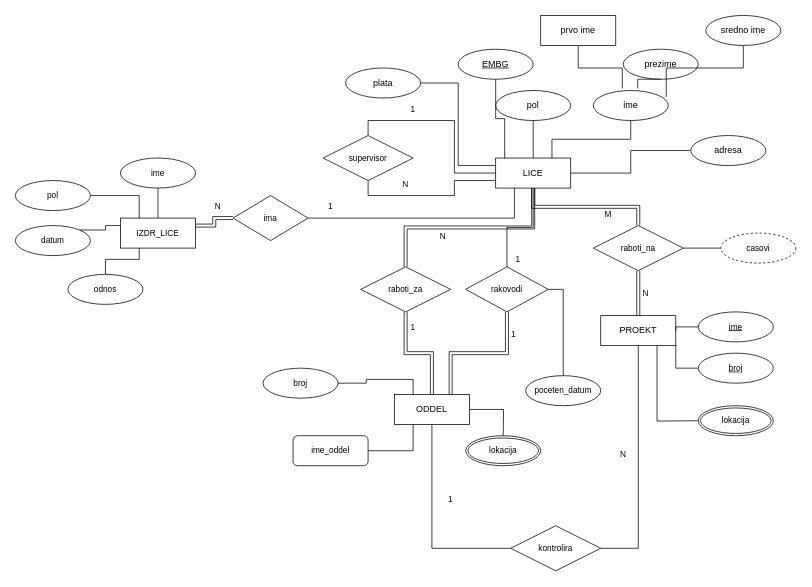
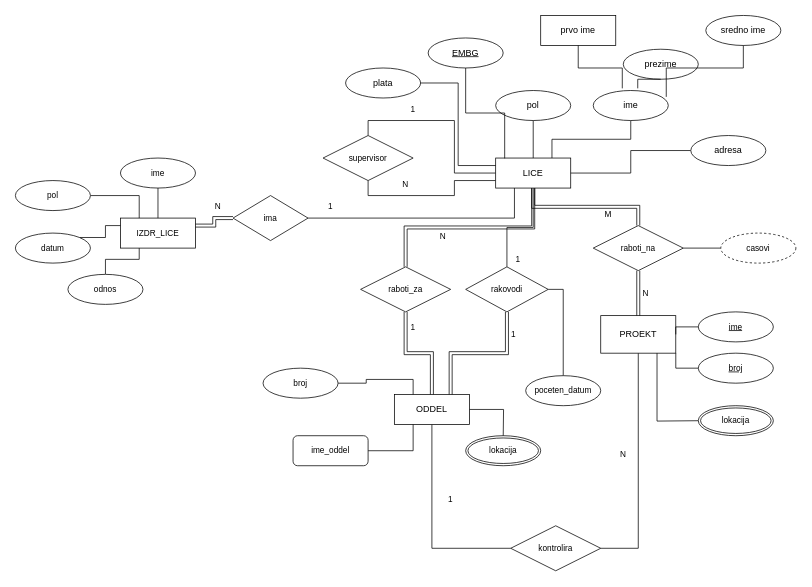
  <mxCell id="0" />
  <mxCell id="1" parent="0" />
  <mxCell id="2" style="edgeStyle=orthogonalEdgeStyle;shape=link;rounded=0;orthogonalLoop=1;jettySize=auto;html=1;exitX=0.5;exitY=1;exitDx=0;exitDy=0;entryX=0.5;entryY=0;entryDx=0;entryDy=0;strokeColor=default;align=center;verticalAlign=middle;fontFamily=Helvetica;fontSize=11;fontColor=default;labelBackgroundColor=default;endArrow=none;endFill=0;" parent="1" source="7" target="30" edge="1"><mxGeometry relative="1" as="geometry" /></mxCell>
  <mxCell id="3" style="edgeStyle=orthogonalEdgeStyle;shape=link;rounded=0;orthogonalLoop=1;jettySize=auto;html=1;exitX=0.5;exitY=1;exitDx=0;exitDy=0;strokeColor=default;align=center;verticalAlign=middle;fontFamily=Helvetica;fontSize=11;fontColor=default;labelBackgroundColor=default;endArrow=none;endFill=0;" parent="1" source="7" target="32" edge="1"><mxGeometry relative="1" as="geometry"><Array as="points"><mxPoint x="710" y="275" /><mxPoint x="850" y="275" /></Array></mxGeometry></mxCell>
  <mxCell id="4" style="edgeStyle=orthogonalEdgeStyle;shape=connector;rounded=0;orthogonalLoop=1;jettySize=auto;html=1;exitX=0;exitY=0.5;exitDx=0;exitDy=0;entryX=0.5;entryY=0;entryDx=0;entryDy=0;strokeColor=default;align=center;verticalAlign=middle;fontFamily=Helvetica;fontSize=11;fontColor=default;labelBackgroundColor=default;endArrow=none;endFill=0;" parent="1" source="7" target="39" edge="1"><mxGeometry relative="1" as="geometry" /></mxCell>
  <mxCell id="5" style="edgeStyle=orthogonalEdgeStyle;shape=connector;rounded=0;orthogonalLoop=1;jettySize=auto;html=1;exitX=0;exitY=0.75;exitDx=0;exitDy=0;entryX=0.5;entryY=1;entryDx=0;entryDy=0;strokeColor=default;align=center;verticalAlign=middle;fontFamily=Helvetica;fontSize=11;fontColor=default;labelBackgroundColor=default;endArrow=none;endFill=0;" parent="1" source="7" target="39" edge="1"><mxGeometry relative="1" as="geometry" /></mxCell>
  <mxCell id="6" style="edgeStyle=orthogonalEdgeStyle;shape=connector;rounded=0;orthogonalLoop=1;jettySize=auto;html=1;exitX=0.5;exitY=1;exitDx=0;exitDy=0;entryX=0.5;entryY=0;entryDx=0;entryDy=0;strokeColor=default;align=center;verticalAlign=middle;fontFamily=Helvetica;fontSize=11;fontColor=default;labelBackgroundColor=default;endArrow=none;endFill=0;" parent="1" source="7" target="48" edge="1"><mxGeometry relative="1" as="geometry" /></mxCell>
  <mxCell id="7" value="LICE" style="whiteSpace=wrap;html=1;align=center;" parent="1" vertex="1"><mxGeometry x="660" y="210" width="100" height="40" as="geometry" /></mxCell>
- <mxCell id="8" value="EMBG" style="ellipse;whiteSpace=wrap;html=1;align=center;fontStyle=4" parent="1" vertex="1"><mxGeometry x="610" y="65" width="100" height="40" as="geometry" /></mxCell>
+ <mxCell id="8" value="EMBG" style="ellipse;whiteSpace=wrap;html=1;align=center;fontStyle=4" parent="1" vertex="1"><mxGeometry x="570" y="50" width="100" height="40" as="geometry" /></mxCell>
  <mxCell id="9" style="edgeStyle=orthogonalEdgeStyle;shape=connector;rounded=0;orthogonalLoop=1;jettySize=auto;html=1;exitX=0.5;exitY=1;exitDx=0;exitDy=0;strokeColor=default;align=center;verticalAlign=middle;fontFamily=Helvetica;fontSize=11;fontColor=default;labelBackgroundColor=default;endArrow=none;endFill=0;" parent="1" source="10" target="7" edge="1"><mxGeometry relative="1" as="geometry" /></mxCell>
  <mxCell id="10" value="pol" style="ellipse;whiteSpace=wrap;html=1;align=center;" parent="1" vertex="1"><mxGeometry x="660" y="120" width="100" height="40" as="geometry" /></mxCell>
  <mxCell id="11" style="edgeStyle=orthogonalEdgeStyle;shape=connector;rounded=0;orthogonalLoop=1;jettySize=auto;html=1;exitX=0.5;exitY=1;exitDx=0;exitDy=0;entryX=0.75;entryY=0;entryDx=0;entryDy=0;strokeColor=default;align=center;verticalAlign=middle;fontFamily=Helvetica;fontSize=11;fontColor=default;labelBackgroundColor=default;endArrow=none;endFill=0;" parent="1" source="12" target="7" edge="1"><mxGeometry relative="1" as="geometry" /></mxCell>
  <mxCell id="12" value="ime" style="ellipse;whiteSpace=wrap;html=1;align=center;" parent="1" vertex="1"><mxGeometry x="790" y="120" width="100" height="40" as="geometry" /></mxCell>
  <mxCell id="13" style="edgeStyle=orthogonalEdgeStyle;shape=connector;rounded=0;orthogonalLoop=1;jettySize=auto;html=1;exitX=1;exitY=0.5;exitDx=0;exitDy=0;entryX=0;entryY=0.25;entryDx=0;entryDy=0;strokeColor=default;align=center;verticalAlign=middle;fontFamily=Helvetica;fontSize=11;fontColor=default;labelBackgroundColor=default;endArrow=none;endFill=0;" parent="1" source="14" target="7" edge="1"><mxGeometry relative="1" as="geometry" /></mxCell>
  <mxCell id="14" value="plata" style="ellipse;whiteSpace=wrap;html=1;align=center;" parent="1" vertex="1"><mxGeometry x="460" y="90" width="100" height="40" as="geometry" /></mxCell>
  <mxCell id="15" style="edgeStyle=orthogonalEdgeStyle;shape=connector;rounded=0;orthogonalLoop=1;jettySize=auto;html=1;exitX=0;exitY=0.5;exitDx=0;exitDy=0;strokeColor=default;align=center;verticalAlign=middle;fontFamily=Helvetica;fontSize=11;fontColor=default;labelBackgroundColor=default;endArrow=none;endFill=0;" parent="1" source="16" target="7" edge="1"><mxGeometry relative="1" as="geometry" /></mxCell>
  <mxCell id="16" value="adresa" style="ellipse;whiteSpace=wrap;html=1;align=center;" parent="1" vertex="1"><mxGeometry x="920" y="180" width="100" height="40" as="geometry" /></mxCell>
  <mxCell id="17" value="sredno ime" style="ellipse;whiteSpace=wrap;html=1;align=center;" parent="1" vertex="1"><mxGeometry x="940" y="20" width="100" height="40" as="geometry" /></mxCell>
  <mxCell id="18" value="prezime" style="ellipse;whiteSpace=wrap;html=1;align=center;" parent="1" vertex="1"><mxGeometry x="830" y="65" width="100" height="40" as="geometry" /></mxCell>
  <mxCell id="19" value="prvo ime" style="whiteSpace=wrap;html=1;align=center;rounded=0;" parent="1" vertex="1"><mxGeometry x="720" y="20" width="100" height="40" as="geometry" /></mxCell>
  <mxCell id="20" style="edgeStyle=orthogonalEdgeStyle;shape=connector;rounded=0;orthogonalLoop=1;jettySize=auto;html=1;exitX=0.5;exitY=1;exitDx=0;exitDy=0;entryX=0.12;entryY=0.012;entryDx=0;entryDy=0;entryPerimeter=0;strokeColor=default;align=center;verticalAlign=middle;fontFamily=Helvetica;fontSize=11;fontColor=default;labelBackgroundColor=default;endArrow=none;endFill=0;" parent="1" source="8" target="7" edge="1"><mxGeometry relative="1" as="geometry" /></mxCell>
  <mxCell id="21" style="edgeStyle=orthogonalEdgeStyle;shape=connector;rounded=0;orthogonalLoop=1;jettySize=auto;html=1;exitX=0.5;exitY=1;exitDx=0;exitDy=0;entryX=0.387;entryY=-0.071;entryDx=0;entryDy=0;entryPerimeter=0;strokeColor=default;align=center;verticalAlign=middle;fontFamily=Helvetica;fontSize=11;fontColor=default;labelBackgroundColor=default;endArrow=none;endFill=0;" parent="1" source="19" target="12" edge="1"><mxGeometry relative="1" as="geometry" /></mxCell>
  <mxCell id="22" style="edgeStyle=orthogonalEdgeStyle;shape=connector;rounded=0;orthogonalLoop=1;jettySize=auto;html=1;exitX=0.5;exitY=1;exitDx=0;exitDy=0;entryX=0.593;entryY=-0.071;entryDx=0;entryDy=0;entryPerimeter=0;strokeColor=default;align=center;verticalAlign=middle;fontFamily=Helvetica;fontSize=11;fontColor=default;labelBackgroundColor=default;endArrow=none;endFill=0;" parent="1" source="18" target="12" edge="1"><mxGeometry relative="1" as="geometry" /></mxCell>
  <mxCell id="23" style="edgeStyle=orthogonalEdgeStyle;shape=connector;rounded=0;orthogonalLoop=1;jettySize=auto;html=1;exitX=0.5;exitY=1;exitDx=0;exitDy=0;entryX=0.973;entryY=0.212;entryDx=0;entryDy=0;entryPerimeter=0;strokeColor=default;align=center;verticalAlign=middle;fontFamily=Helvetica;fontSize=11;fontColor=default;labelBackgroundColor=default;endArrow=none;endFill=0;" parent="1" source="17" target="12" edge="1"><mxGeometry relative="1" as="geometry" /></mxCell>
  <mxCell id="24" style="edgeStyle=orthogonalEdgeStyle;shape=connector;rounded=0;orthogonalLoop=1;jettySize=auto;html=1;exitX=1;exitY=0.5;exitDx=0;exitDy=0;entryX=0.5;entryY=0;entryDx=0;entryDy=0;strokeColor=default;align=center;verticalAlign=middle;fontFamily=Helvetica;fontSize=11;fontColor=default;labelBackgroundColor=default;endArrow=none;endFill=0;" parent="1" source="26" edge="1"><mxGeometry relative="1" as="geometry"><mxPoint x="670" y="585" as="targetPoint" /></mxGeometry></mxCell>
  <mxCell id="25" style="edgeStyle=orthogonalEdgeStyle;shape=connector;rounded=0;orthogonalLoop=1;jettySize=auto;html=1;exitX=0.5;exitY=1;exitDx=0;exitDy=0;entryX=0;entryY=0.5;entryDx=0;entryDy=0;strokeColor=default;align=center;verticalAlign=middle;fontFamily=Helvetica;fontSize=11;fontColor=default;labelBackgroundColor=default;endArrow=none;endFill=0;" parent="1" source="26" target="53" edge="1"><mxGeometry relative="1" as="geometry" /></mxCell>
  <mxCell id="26" value="ODDEL" style="whiteSpace=wrap;html=1;align=center;" parent="1" vertex="1"><mxGeometry x="525" y="525" width="100" height="40" as="geometry" /></mxCell>
  <mxCell id="27" style="edgeStyle=orthogonalEdgeStyle;shape=connector;rounded=0;orthogonalLoop=1;jettySize=auto;html=1;exitX=0.5;exitY=1;exitDx=0;exitDy=0;entryX=1;entryY=0.5;entryDx=0;entryDy=0;strokeColor=default;align=center;verticalAlign=middle;fontFamily=Helvetica;fontSize=11;fontColor=default;labelBackgroundColor=default;endArrow=none;endFill=0;" parent="1" source="28" target="53" edge="1"><mxGeometry relative="1" as="geometry" /></mxCell>
- <mxCell id="28" value="PROEKT" style="whiteSpace=wrap;html=1;align=center;" parent="1" vertex="1"><mxGeometry x="800" y="420" width="100" height="40" as="geometry" /></mxCell>
+ <mxCell id="28" value="PROEKT" style="whiteSpace=wrap;html=1;align=center;" parent="1" vertex="1"><mxGeometry x="800" y="420" width="100" height="50" as="geometry" /></mxCell>
  <mxCell id="29" style="edgeStyle=orthogonalEdgeStyle;shape=link;rounded=0;orthogonalLoop=1;jettySize=auto;html=1;exitX=0.5;exitY=1;exitDx=0;exitDy=0;entryX=0.5;entryY=0;entryDx=0;entryDy=0;strokeColor=default;align=center;verticalAlign=middle;fontFamily=Helvetica;fontSize=11;fontColor=default;labelBackgroundColor=default;endArrow=none;endFill=0;" parent="1" source="30" target="26" edge="1"><mxGeometry relative="1" as="geometry" /></mxCell>
  <mxCell id="30" value="raboti_za" style="shape=rhombus;perimeter=rhombusPerimeter;whiteSpace=wrap;html=1;align=center;fontFamily=Helvetica;fontSize=11;fontColor=default;labelBackgroundColor=default;" parent="1" vertex="1"><mxGeometry x="480" y="355" width="120" height="60" as="geometry" /></mxCell>
  <mxCell id="31" style="edgeStyle=orthogonalEdgeStyle;shape=connector;rounded=0;orthogonalLoop=1;jettySize=auto;html=1;exitX=1;exitY=0.5;exitDx=0;exitDy=0;strokeColor=default;align=center;verticalAlign=middle;fontFamily=Helvetica;fontSize=11;fontColor=default;labelBackgroundColor=default;endArrow=none;endFill=0;" parent="1" source="32" target="38" edge="1"><mxGeometry relative="1" as="geometry" /></mxCell>
  <mxCell id="32" value="raboti_na" style="shape=rhombus;perimeter=rhombusPerimeter;whiteSpace=wrap;html=1;align=center;fontFamily=Helvetica;fontSize=11;fontColor=default;labelBackgroundColor=default;" parent="1" vertex="1"><mxGeometry x="790" y="300" width="120" height="60" as="geometry" /></mxCell>
  <mxCell id="33" value="1" style="text;html=1;whiteSpace=wrap;strokeColor=none;fillColor=none;align=center;verticalAlign=middle;rounded=0;fontFamily=Helvetica;fontSize=11;fontColor=default;labelBackgroundColor=default;" parent="1" vertex="1"><mxGeometry x="520" y="420" width="60" height="30" as="geometry" /></mxCell>
  <mxCell id="34" value="N" style="text;html=1;whiteSpace=wrap;strokeColor=none;fillColor=none;align=center;verticalAlign=middle;rounded=0;fontFamily=Helvetica;fontSize=11;fontColor=default;labelBackgroundColor=default;" parent="1" vertex="1"><mxGeometry x="560" y="300" width="60" height="30" as="geometry" /></mxCell>
  <mxCell id="35" value="" style="edgeStyle=orthogonalEdgeStyle;shape=link;rounded=0;orthogonalLoop=1;jettySize=auto;html=1;exitX=0.5;exitY=1;exitDx=0;exitDy=0;strokeColor=default;align=center;verticalAlign=middle;fontFamily=Helvetica;fontSize=11;fontColor=default;labelBackgroundColor=default;endArrow=none;endFill=0;entryX=0.5;entryY=0;entryDx=0;entryDy=0;" parent="1" source="32" target="28" edge="1"><mxGeometry relative="1" as="geometry"><mxPoint x="850" y="360" as="sourcePoint" /><mxPoint x="850" y="410" as="targetPoint" /></mxGeometry></mxCell>
  <mxCell id="36" value="N" style="text;html=1;whiteSpace=wrap;strokeColor=none;fillColor=none;align=center;verticalAlign=middle;rounded=0;fontFamily=Helvetica;fontSize=11;fontColor=default;labelBackgroundColor=default;" parent="1" vertex="1"><mxGeometry x="830" y="375" width="60" height="30" as="geometry" /></mxCell>
  <mxCell id="37" value="М" style="text;html=1;whiteSpace=wrap;strokeColor=none;fillColor=none;align=center;verticalAlign=middle;rounded=0;fontFamily=Helvetica;fontSize=11;fontColor=default;labelBackgroundColor=default;" parent="1" vertex="1"><mxGeometry x="780" y="270" width="60" height="30" as="geometry" /></mxCell>
  <mxCell id="38" value="casovi" style="ellipse;whiteSpace=wrap;html=1;align=center;fontFamily=Helvetica;fontSize=11;fontColor=default;labelBackgroundColor=default;dashed=1;" parent="1" vertex="1"><mxGeometry x="960" y="310" width="100" height="40" as="geometry" /></mxCell>
  <mxCell id="39" value="supervisor" style="shape=rhombus;perimeter=rhombusPerimeter;whiteSpace=wrap;html=1;align=center;fontFamily=Helvetica;fontSize=11;fontColor=default;labelBackgroundColor=default;" parent="1" vertex="1"><mxGeometry x="430" y="180" width="120" height="60" as="geometry" /></mxCell>
  <mxCell id="40" value="1" style="text;html=1;whiteSpace=wrap;strokeColor=none;fillColor=none;align=center;verticalAlign=middle;rounded=0;fontFamily=Helvetica;fontSize=11;fontColor=default;labelBackgroundColor=default;" parent="1" vertex="1"><mxGeometry x="520" y="130" width="60" height="30" as="geometry" /></mxCell>
  <mxCell id="41" value="N" style="text;html=1;whiteSpace=wrap;strokeColor=none;fillColor=none;align=center;verticalAlign=middle;rounded=0;fontFamily=Helvetica;fontSize=11;fontColor=default;labelBackgroundColor=default;" parent="1" vertex="1"><mxGeometry x="510" y="230" width="60" height="30" as="geometry" /></mxCell>
  <mxCell id="42" style="edgeStyle=orthogonalEdgeStyle;shape=connector;rounded=0;orthogonalLoop=1;jettySize=auto;html=1;exitX=1;exitY=0.5;exitDx=0;exitDy=0;entryX=0.25;entryY=1;entryDx=0;entryDy=0;strokeColor=default;align=center;verticalAlign=middle;fontFamily=Helvetica;fontSize=11;fontColor=default;labelBackgroundColor=default;endArrow=none;endFill=0;" parent="1" source="43" target="26" edge="1"><mxGeometry relative="1" as="geometry" /></mxCell>
  <mxCell id="43" value="ime_oddel" style="whiteSpace=wrap;html=1;align=center;fontFamily=Helvetica;fontSize=11;fontColor=default;labelBackgroundColor=default;rounded=1;" parent="1" vertex="1"><mxGeometry x="390" y="580" width="100" height="40" as="geometry" /></mxCell>
  <mxCell id="44" style="edgeStyle=orthogonalEdgeStyle;shape=connector;rounded=0;orthogonalLoop=1;jettySize=auto;html=1;exitX=1;exitY=0.5;exitDx=0;exitDy=0;entryX=0.25;entryY=0;entryDx=0;entryDy=0;strokeColor=default;align=center;verticalAlign=middle;fontFamily=Helvetica;fontSize=11;fontColor=default;labelBackgroundColor=default;endArrow=none;endFill=0;" parent="1" source="45" target="26" edge="1"><mxGeometry relative="1" as="geometry" /></mxCell>
  <mxCell id="45" value="broj" style="ellipse;whiteSpace=wrap;html=1;align=center;fontFamily=Helvetica;fontSize=11;fontColor=default;labelBackgroundColor=default;" parent="1" vertex="1"><mxGeometry x="350" y="490" width="100" height="40" as="geometry" /></mxCell>
  <mxCell id="46" style="edgeStyle=orthogonalEdgeStyle;shape=link;rounded=0;orthogonalLoop=1;jettySize=auto;html=1;exitX=0.5;exitY=1;exitDx=0;exitDy=0;entryX=0.75;entryY=0;entryDx=0;entryDy=0;strokeColor=default;align=center;verticalAlign=middle;fontFamily=Helvetica;fontSize=11;fontColor=default;labelBackgroundColor=default;endArrow=none;endFill=0;" parent="1" source="48" target="26" edge="1"><mxGeometry relative="1" as="geometry" /></mxCell>
  <mxCell id="47" style="edgeStyle=orthogonalEdgeStyle;shape=connector;rounded=0;orthogonalLoop=1;jettySize=auto;html=1;exitX=1;exitY=0.5;exitDx=0;exitDy=0;entryX=0.5;entryY=0;entryDx=0;entryDy=0;strokeColor=default;align=center;verticalAlign=middle;fontFamily=Helvetica;fontSize=11;fontColor=default;labelBackgroundColor=default;endArrow=none;endFill=0;" parent="1" source="48" target="51" edge="1"><mxGeometry relative="1" as="geometry" /></mxCell>
  <mxCell id="48" value="rakovodi" style="shape=rhombus;perimeter=rhombusPerimeter;whiteSpace=wrap;html=1;align=center;fontFamily=Helvetica;fontSize=11;fontColor=default;labelBackgroundColor=default;" parent="1" vertex="1"><mxGeometry x="620" y="355" width="110" height="60" as="geometry" /></mxCell>
  <mxCell id="49" value="1" style="text;html=1;whiteSpace=wrap;strokeColor=none;fillColor=none;align=center;verticalAlign=middle;rounded=0;fontFamily=Helvetica;fontSize=11;fontColor=default;labelBackgroundColor=default;" parent="1" vertex="1"><mxGeometry x="660" y="330" width="60" height="30" as="geometry" /></mxCell>
  <mxCell id="50" value="1" style="text;html=1;whiteSpace=wrap;strokeColor=none;fillColor=none;align=center;verticalAlign=middle;rounded=0;fontFamily=Helvetica;fontSize=11;fontColor=default;labelBackgroundColor=default;" parent="1" vertex="1"><mxGeometry x="654" y="430" width="60" height="30" as="geometry" /></mxCell>
  <mxCell id="51" value="poceten_datum" style="ellipse;whiteSpace=wrap;html=1;align=center;fontFamily=Helvetica;fontSize=11;fontColor=default;labelBackgroundColor=default;" parent="1" vertex="1"><mxGeometry x="700" y="500" width="100" height="40" as="geometry" /></mxCell>
  <mxCell id="52" value="lokacija" style="ellipse;shape=doubleEllipse;margin=3;whiteSpace=wrap;html=1;align=center;fontFamily=Helvetica;fontSize=11;fontColor=default;labelBackgroundColor=default;" parent="1" vertex="1"><mxGeometry x="620" y="580" width="100" height="40" as="geometry" /></mxCell>
  <mxCell id="53" value="kontrolira" style="shape=rhombus;perimeter=rhombusPerimeter;whiteSpace=wrap;html=1;align=center;fontFamily=Helvetica;fontSize=11;fontColor=default;labelBackgroundColor=default;" parent="1" vertex="1"><mxGeometry x="680" y="700" width="120" height="60" as="geometry" /></mxCell>
  <mxCell id="54" value="N" style="text;html=1;whiteSpace=wrap;strokeColor=none;fillColor=none;align=center;verticalAlign=middle;rounded=0;fontFamily=Helvetica;fontSize=11;fontColor=default;labelBackgroundColor=default;" parent="1" vertex="1"><mxGeometry x="800" y="590" width="60" height="30" as="geometry" /></mxCell>
  <mxCell id="55" value="1" style="text;html=1;whiteSpace=wrap;strokeColor=none;fillColor=none;align=center;verticalAlign=middle;rounded=0;fontFamily=Helvetica;fontSize=11;fontColor=default;labelBackgroundColor=default;" parent="1" vertex="1"><mxGeometry x="570" y="650" width="60" height="30" as="geometry" /></mxCell>
  <mxCell id="56" style="edgeStyle=orthogonalEdgeStyle;shape=connector;rounded=0;orthogonalLoop=1;jettySize=auto;html=1;exitX=0;exitY=0.5;exitDx=0;exitDy=0;entryX=1;entryY=0.5;entryDx=0;entryDy=0;strokeColor=default;align=center;verticalAlign=middle;fontFamily=Helvetica;fontSize=11;fontColor=default;labelBackgroundColor=default;endArrow=none;endFill=0;" parent="1" source="57" target="28" edge="1"><mxGeometry relative="1" as="geometry" /></mxCell>
  <mxCell id="57" value="&lt;u&gt;ime&lt;/u&gt;" style="ellipse;whiteSpace=wrap;html=1;align=center;fontFamily=Helvetica;fontSize=11;fontColor=default;labelBackgroundColor=default;" parent="1" vertex="1"><mxGeometry x="930" y="415" width="100" height="40" as="geometry" /></mxCell>
  <mxCell id="58" style="edgeStyle=orthogonalEdgeStyle;shape=connector;rounded=0;orthogonalLoop=1;jettySize=auto;html=1;exitX=0;exitY=0.5;exitDx=0;exitDy=0;entryX=0.75;entryY=1;entryDx=0;entryDy=0;strokeColor=default;align=center;verticalAlign=middle;fontFamily=Helvetica;fontSize=11;fontColor=default;labelBackgroundColor=default;endArrow=none;endFill=0;" parent="1" target="28" edge="1"><mxGeometry relative="1" as="geometry"><mxPoint x="930" y="560" as="sourcePoint" /></mxGeometry></mxCell>
  <mxCell id="59" style="edgeStyle=orthogonalEdgeStyle;shape=connector;rounded=0;orthogonalLoop=1;jettySize=auto;html=1;exitX=0;exitY=0.5;exitDx=0;exitDy=0;entryX=1;entryY=1;entryDx=0;entryDy=0;strokeColor=default;align=center;verticalAlign=middle;fontFamily=Helvetica;fontSize=11;fontColor=default;labelBackgroundColor=default;endArrow=none;endFill=0;" parent="1" source="60" target="28" edge="1"><mxGeometry relative="1" as="geometry" /></mxCell>
  <mxCell id="60" value="&lt;u&gt;broj&lt;/u&gt;" style="ellipse;whiteSpace=wrap;html=1;align=center;fontFamily=Helvetica;fontSize=11;fontColor=default;labelBackgroundColor=default;" parent="1" vertex="1"><mxGeometry x="930" y="470" width="100" height="40" as="geometry" /></mxCell>
  <mxCell id="61" value="lokacija" style="ellipse;shape=doubleEllipse;margin=3;whiteSpace=wrap;html=1;align=center;fontFamily=Helvetica;fontSize=11;fontColor=default;labelBackgroundColor=default;" parent="1" vertex="1"><mxGeometry x="930" y="540" width="100" height="40" as="geometry" /></mxCell>
  <mxCell id="62" value="IZDR_LICE" style="whiteSpace=wrap;html=1;align=center;fontFamily=Helvetica;fontSize=11;fontColor=default;labelBackgroundColor=default;" parent="1" vertex="1"><mxGeometry x="160" y="290" width="100" height="40" as="geometry" /></mxCell>
  <mxCell id="63" style="edgeStyle=orthogonalEdgeStyle;shape=connector;rounded=0;orthogonalLoop=1;jettySize=auto;html=1;exitX=0.5;exitY=1;exitDx=0;exitDy=0;entryX=0.5;entryY=0;entryDx=0;entryDy=0;strokeColor=default;align=center;verticalAlign=middle;fontFamily=Helvetica;fontSize=11;fontColor=default;labelBackgroundColor=default;endArrow=none;endFill=0;" parent="1" source="64" target="62" edge="1"><mxGeometry relative="1" as="geometry" /></mxCell>
  <mxCell id="64" value="ime" style="ellipse;whiteSpace=wrap;html=1;align=center;fontFamily=Helvetica;fontSize=11;fontColor=default;labelBackgroundColor=default;" parent="1" vertex="1"><mxGeometry x="160" y="210" width="100" height="40" as="geometry" /></mxCell>
  <mxCell id="65" style="edgeStyle=orthogonalEdgeStyle;shape=connector;rounded=0;orthogonalLoop=1;jettySize=auto;html=1;exitX=1;exitY=0.5;exitDx=0;exitDy=0;entryX=0.25;entryY=0;entryDx=0;entryDy=0;strokeColor=default;align=center;verticalAlign=middle;fontFamily=Helvetica;fontSize=11;fontColor=default;labelBackgroundColor=default;endArrow=none;endFill=0;" parent="1" source="66" target="62" edge="1"><mxGeometry relative="1" as="geometry" /></mxCell>
  <mxCell id="66" value="pol" style="ellipse;whiteSpace=wrap;html=1;align=center;fontFamily=Helvetica;fontSize=11;fontColor=default;labelBackgroundColor=default;" parent="1" vertex="1"><mxGeometry x="20" y="240" width="100" height="40" as="geometry" /></mxCell>
  <mxCell id="67" style="edgeStyle=orthogonalEdgeStyle;shape=connector;rounded=0;orthogonalLoop=1;jettySize=auto;html=1;exitX=1;exitY=0;exitDx=0;exitDy=0;entryX=0;entryY=0.25;entryDx=0;entryDy=0;strokeColor=default;align=center;verticalAlign=middle;fontFamily=Helvetica;fontSize=11;fontColor=default;labelBackgroundColor=default;endArrow=none;endFill=0;" parent="1" source="68" target="62" edge="1"><mxGeometry relative="1" as="geometry" /></mxCell>
- <mxCell id="68" value="datum" style="ellipse;whiteSpace=wrap;html=1;align=center;fontFamily=Helvetica;fontSize=11;fontColor=default;labelBackgroundColor=default;" parent="1" vertex="1"><mxGeometry x="20" y="300" width="100" height="40" as="geometry" /></mxCell>
+ <mxCell id="68" value="datum" style="ellipse;whiteSpace=wrap;html=1;align=center;fontFamily=Helvetica;fontSize=11;fontColor=default;labelBackgroundColor=default;" parent="1" vertex="1"><mxGeometry x="20" y="310" width="100" height="40" as="geometry" /></mxCell>
  <mxCell id="69" style="edgeStyle=orthogonalEdgeStyle;shape=connector;rounded=0;orthogonalLoop=1;jettySize=auto;html=1;exitX=0.5;exitY=0;exitDx=0;exitDy=0;entryX=0.25;entryY=1;entryDx=0;entryDy=0;strokeColor=default;align=center;verticalAlign=middle;fontFamily=Helvetica;fontSize=11;fontColor=default;labelBackgroundColor=default;endArrow=none;endFill=0;" parent="1" source="70" target="62" edge="1"><mxGeometry relative="1" as="geometry" /></mxCell>
  <mxCell id="70" value="odnos" style="ellipse;whiteSpace=wrap;html=1;align=center;fontFamily=Helvetica;fontSize=11;fontColor=default;labelBackgroundColor=default;" parent="1" vertex="1"><mxGeometry x="90" y="365" width="100" height="40" as="geometry" /></mxCell>
  <mxCell id="71" style="edgeStyle=orthogonalEdgeStyle;shape=connector;rounded=0;orthogonalLoop=1;jettySize=auto;html=1;exitX=1;exitY=0.5;exitDx=0;exitDy=0;entryX=0.25;entryY=1;entryDx=0;entryDy=0;strokeColor=default;align=center;verticalAlign=middle;fontFamily=Helvetica;fontSize=11;fontColor=default;labelBackgroundColor=default;endArrow=none;endFill=0;" parent="1" source="73" target="7" edge="1"><mxGeometry relative="1" as="geometry" /></mxCell>
  <mxCell id="72" style="edgeStyle=orthogonalEdgeStyle;shape=link;rounded=0;orthogonalLoop=1;jettySize=auto;html=1;exitX=0;exitY=0.5;exitDx=0;exitDy=0;entryX=1;entryY=0.25;entryDx=0;entryDy=0;strokeColor=default;align=center;verticalAlign=middle;fontFamily=Helvetica;fontSize=11;fontColor=default;labelBackgroundColor=default;endArrow=none;endFill=0;" parent="1" source="73" target="62" edge="1"><mxGeometry relative="1" as="geometry" /></mxCell>
  <mxCell id="73" value="ima" style="shape=rhombus;perimeter=rhombusPerimeter;whiteSpace=wrap;html=1;align=center;fontFamily=Helvetica;fontSize=11;fontColor=default;labelBackgroundColor=default;" parent="1" vertex="1"><mxGeometry x="310" y="260" width="100" height="60" as="geometry" /></mxCell>
  <mxCell id="74" value="N" style="text;html=1;whiteSpace=wrap;strokeColor=none;fillColor=none;align=center;verticalAlign=middle;rounded=0;fontFamily=Helvetica;fontSize=11;fontColor=default;labelBackgroundColor=default;" parent="1" vertex="1"><mxGeometry x="260" y="260" width="60" height="30" as="geometry" /></mxCell>
  <mxCell id="75" value="1" style="text;html=1;whiteSpace=wrap;strokeColor=none;fillColor=none;align=center;verticalAlign=middle;rounded=0;fontFamily=Helvetica;fontSize=11;fontColor=default;labelBackgroundColor=default;" parent="1" vertex="1"><mxGeometry x="410" y="260" width="60" height="30" as="geometry" /></mxCell>
